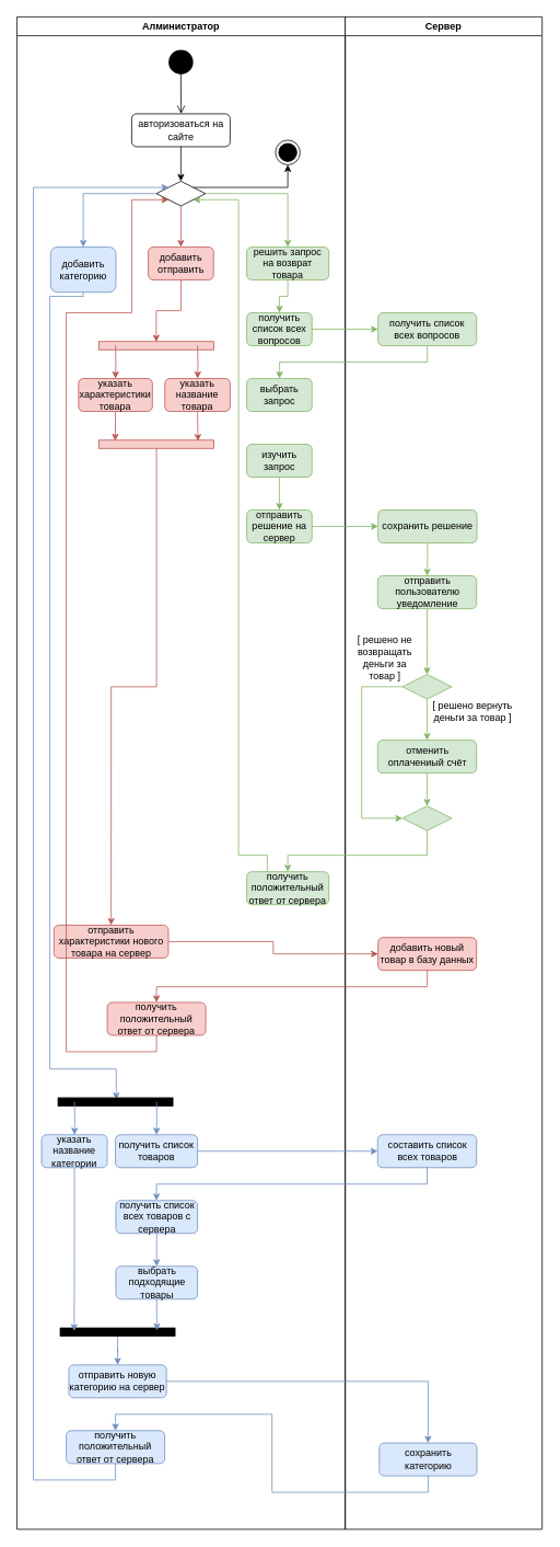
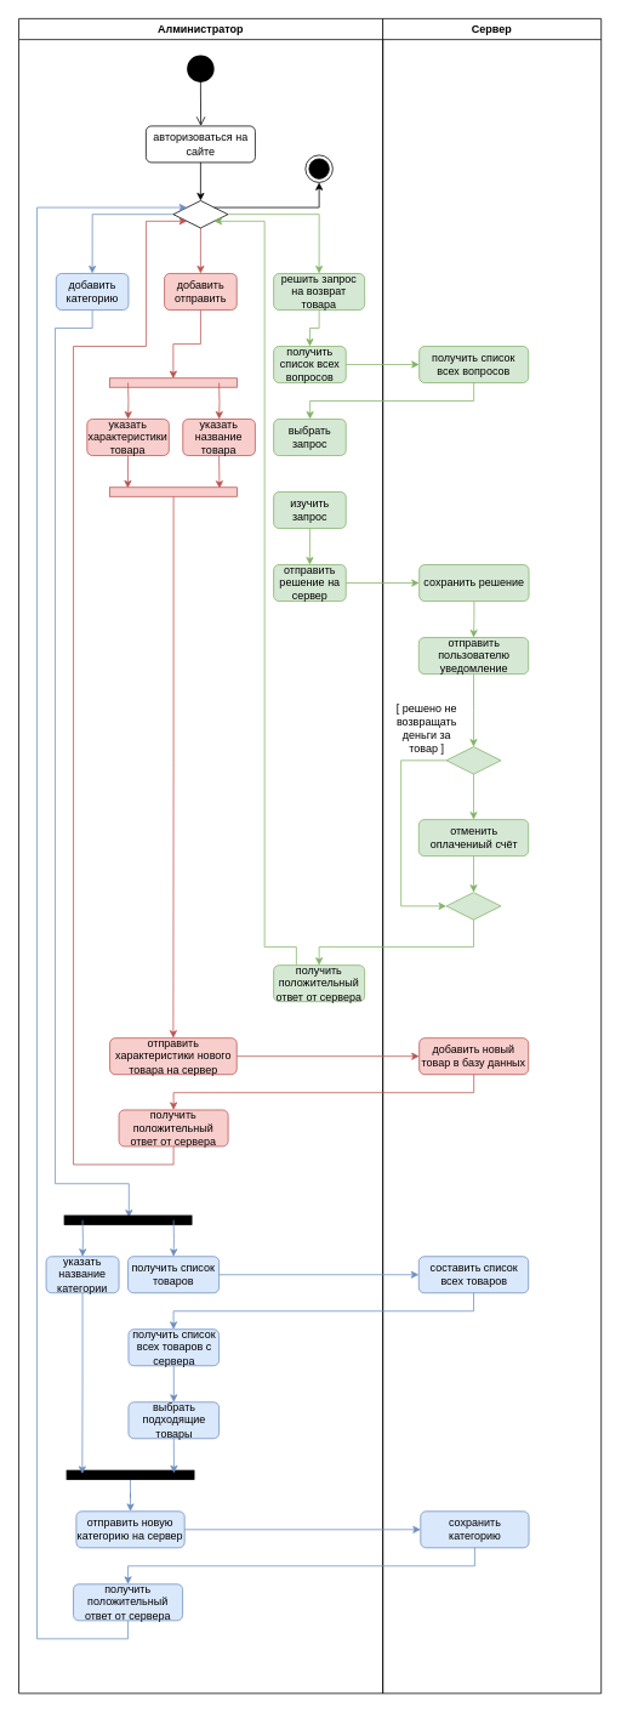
  <mxCell id="0" />
  <mxCell id="1" parent="0" />
  <mxCell id="2" value="Алминистратор" style="swimlane;whiteSpace=wrap" parent="1" vertex="1"><mxGeometry x="20" y="20" width="400" height="1840" as="geometry" /></mxCell>
  <mxCell id="3" value="" style="ellipse;shape=startState;fillColor=#000000;strokeColor=#000000;strokeWidth=8;" vertex="1" parent="2"><mxGeometry x="184.75" y="40" width="30" height="30" as="geometry" /></mxCell>
  <mxCell id="4" value="" style="edgeStyle=elbowEdgeStyle;elbow=horizontal;verticalAlign=bottom;endArrow=open;endSize=8;strokeColor=#000000;endFill=1;rounded=0;exitX=0.5;exitY=1;exitDx=0;exitDy=0;entryX=0.5;entryY=0;entryDx=0;entryDy=0;" edge="1" parent="2" source="3" target="5"><mxGeometry x="279.75" y="-72" as="geometry"><mxPoint x="294.75" y="-2" as="targetPoint" /></mxGeometry></mxCell>
  <mxCell id="5" value="авторизоваться на сайте" style="rounded=1;whiteSpace=wrap;html=1;fontFamily=Helvetica;fontSize=12;fontColor=#000000;align=center;strokeColor=#000000;fillColor=#ffffff;" vertex="1" parent="2"><mxGeometry x="139.75" y="118" width="120" height="40" as="geometry" /></mxCell>
  <mxCell id="6" style="edgeStyle=orthogonalEdgeStyle;rounded=0;orthogonalLoop=1;jettySize=auto;html=1;exitX=0.5;exitY=1;exitDx=0;exitDy=0;entryX=0.5;entryY=0;entryDx=0;entryDy=0;fillColor=#f8cecc;strokeColor=#b85450;" edge="1" parent="2" source="9" target="12"><mxGeometry relative="1" as="geometry" /></mxCell>
  <mxCell id="7" style="edgeStyle=orthogonalEdgeStyle;rounded=0;orthogonalLoop=1;jettySize=auto;html=1;exitX=1;exitY=0.5;exitDx=0;exitDy=0;entryX=0.5;entryY=0;entryDx=0;entryDy=0;fillColor=#d5e8d4;strokeColor=#82b366;" edge="1" parent="2" source="9" target="16"><mxGeometry relative="1" as="geometry" /></mxCell>
  <mxCell id="8" style="edgeStyle=orthogonalEdgeStyle;rounded=0;orthogonalLoop=1;jettySize=auto;html=1;exitX=0;exitY=0.5;exitDx=0;exitDy=0;entryX=0.5;entryY=0;entryDx=0;entryDy=0;fillColor=#dae8fc;strokeColor=#6c8ebf;" edge="1" parent="2" source="9" target="14"><mxGeometry relative="1" as="geometry" /></mxCell>
  <mxCell id="9" value="" style="rhombus;whiteSpace=wrap;html=1;strokeColor=#000000;strokeWidth=1;fillColor=#FFFFFF;" vertex="1" parent="2"><mxGeometry x="169.75" y="200" width="60" height="30" as="geometry" /></mxCell>
  <mxCell id="10" value="" style="edgeStyle=orthogonalEdgeStyle;rounded=0;orthogonalLoop=1;jettySize=auto;html=1;strokeColor=#000000;" edge="1" parent="2" source="5" target="9"><mxGeometry relative="1" as="geometry"><mxPoint x="319.75" y="158" as="sourcePoint" /><mxPoint x="319.75" y="200.0" as="targetPoint" /></mxGeometry></mxCell>
  <mxCell id="11" value="" style="edgeStyle=orthogonalEdgeStyle;rounded=0;orthogonalLoop=1;jettySize=auto;html=1;entryX=0.049;entryY=0.502;entryDx=0;entryDy=0;entryPerimeter=0;fillColor=#f8cecc;strokeColor=#b85450;" edge="1" parent="2" source="12" target="24"><mxGeometry relative="1" as="geometry"><mxPoint x="200" y="340" as="targetPoint" /></mxGeometry></mxCell>
  <mxCell id="12" value="добавить отправить" style="rounded=1;whiteSpace=wrap;html=1;fontFamily=Helvetica;fontSize=12;align=center;strokeColor=#b85450;fillColor=#f8cecc;" vertex="1" parent="2"><mxGeometry x="160" y="280" width="79.5" height="40" as="geometry" /></mxCell>
  <mxCell id="13" style="edgeStyle=orthogonalEdgeStyle;rounded=0;orthogonalLoop=1;jettySize=auto;html=1;exitX=0.5;exitY=1;exitDx=0;exitDy=0;entryX=0.217;entryY=0.493;entryDx=0;entryDy=0;entryPerimeter=0;fillColor=#dae8fc;strokeColor=#6c8ebf;" edge="1" parent="2" source="14" target="38"><mxGeometry relative="1" as="geometry"><Array as="points"><mxPoint x="81" y="340" /><mxPoint x="40" y="340" /><mxPoint x="40" y="1280" /><mxPoint x="121" y="1280" /></Array></mxGeometry></mxCell>
- <mxCell id="14" value="добавить категорию" style="rounded=1;whiteSpace=wrap;html=1;fontFamily=Helvetica;fontSize=12;align=center;strokeColor=#6c8ebf;fillColor=#dae8fc;" vertex="1" parent="2"><mxGeometry x="41" y="280" width="79.5" height="55" as="geometry" /></mxCell>
+ <mxCell id="14" value="добавить категорию" style="rounded=1;whiteSpace=wrap;html=1;fontFamily=Helvetica;fontSize=12;align=center;strokeColor=#6c8ebf;fillColor=#dae8fc;" vertex="1" parent="2"><mxGeometry x="41" y="280" width="79.5" height="40" as="geometry" /></mxCell>
  <mxCell id="15" value="" style="edgeStyle=orthogonalEdgeStyle;rounded=0;orthogonalLoop=1;jettySize=auto;html=1;fillColor=#d5e8d4;strokeColor=#82b366;" edge="1" parent="2" source="16" target="17"><mxGeometry relative="1" as="geometry" /></mxCell>
  <mxCell id="16" value="решить запрос на возврат товара" style="rounded=1;whiteSpace=wrap;html=1;fontFamily=Helvetica;fontSize=12;align=center;strokeColor=#82b366;fillColor=#d5e8d4;" vertex="1" parent="2"><mxGeometry x="280" y="280" width="100" height="40" as="geometry" /></mxCell>
  <mxCell id="17" value="получить список всех вопросов" style="rounded=1;whiteSpace=wrap;html=1;fontFamily=Helvetica;fontSize=12;align=center;strokeColor=#82b366;fillColor=#d5e8d4;" vertex="1" parent="2"><mxGeometry x="280" y="360" width="79.5" height="40" as="geometry" /></mxCell>
  <mxCell id="18" value="выбрать запрос" style="rounded=1;whiteSpace=wrap;html=1;fontFamily=Helvetica;fontSize=12;align=center;strokeColor=#82b366;fillColor=#d5e8d4;" vertex="1" parent="2"><mxGeometry x="280" y="440" width="79.5" height="40" as="geometry" /></mxCell>
  <mxCell id="19" value="" style="edgeStyle=orthogonalEdgeStyle;rounded=0;orthogonalLoop=1;jettySize=auto;html=1;fillColor=#d5e8d4;strokeColor=#82b366;" edge="1" parent="2" source="20" target="21"><mxGeometry relative="1" as="geometry" /></mxCell>
  <mxCell id="20" value="изучить запрос" style="rounded=1;whiteSpace=wrap;html=1;fontFamily=Helvetica;fontSize=12;align=center;strokeColor=#82b366;fillColor=#d5e8d4;" vertex="1" parent="2"><mxGeometry x="280" y="520" width="79.5" height="40" as="geometry" /></mxCell>
  <mxCell id="21" value="отправить решение на сервер" style="rounded=1;whiteSpace=wrap;html=1;fontFamily=Helvetica;fontSize=12;align=center;strokeColor=#82b366;fillColor=#d5e8d4;" vertex="1" parent="2"><mxGeometry x="280" y="600" width="79.5" height="40" as="geometry" /></mxCell>
  <mxCell id="22" style="edgeStyle=orthogonalEdgeStyle;rounded=0;orthogonalLoop=1;jettySize=auto;html=1;exitX=0.25;exitY=0;exitDx=0;exitDy=0;entryX=1;entryY=1;entryDx=0;entryDy=0;fillColor=#d5e8d4;strokeColor=#82b366;" edge="1" parent="2" source="23" target="9"><mxGeometry relative="1" as="geometry"><Array as="points"><mxPoint x="305" y="1020" /><mxPoint x="270" y="1020" /><mxPoint x="270" y="222" /></Array></mxGeometry></mxCell>
  <mxCell id="23" value="получить положительный ответ от сервера" style="rounded=1;whiteSpace=wrap;html=1;fontFamily=Helvetica;fontSize=12;align=center;strokeColor=#82b366;fillColor=#d5e8d4;" vertex="1" parent="2"><mxGeometry x="280" y="1040" width="100" height="40" as="geometry" /></mxCell>
  <mxCell id="24" value="" style="html=1;points=[];perimeter=orthogonalPerimeter;rotation=90;fillColor=#f8cecc;strokeColor=#b85450;" vertex="1" parent="2"><mxGeometry x="165" y="330" width="10" height="140" as="geometry" /></mxCell>
  <mxCell id="25" value="" style="edgeStyle=orthogonalEdgeStyle;rounded=0;orthogonalLoop=1;jettySize=auto;html=1;fillColor=#f8cecc;strokeColor=#b85450;" edge="1" parent="2" target="27"><mxGeometry relative="1" as="geometry"><mxPoint x="220" y="400" as="sourcePoint" /></mxGeometry></mxCell>
  <mxCell id="26" style="edgeStyle=orthogonalEdgeStyle;rounded=0;orthogonalLoop=1;jettySize=auto;html=1;exitX=0.5;exitY=1;exitDx=0;exitDy=0;entryX=0.12;entryY=0.139;entryDx=0;entryDy=0;entryPerimeter=0;fillColor=#f8cecc;strokeColor=#b85450;" edge="1" parent="2" source="27" target="32"><mxGeometry relative="1" as="geometry" /></mxCell>
  <mxCell id="27" value="указать название товара" style="rounded=1;whiteSpace=wrap;html=1;fontFamily=Helvetica;fontSize=12;align=center;strokeColor=#b85450;fillColor=#f8cecc;" vertex="1" parent="2"><mxGeometry x="180.25" y="440" width="79.5" height="40" as="geometry" /></mxCell>
  <mxCell id="28" value="" style="edgeStyle=orthogonalEdgeStyle;rounded=0;orthogonalLoop=1;jettySize=auto;html=1;fillColor=#f8cecc;strokeColor=#b85450;" edge="1" parent="2" target="30"><mxGeometry relative="1" as="geometry"><mxPoint x="120" y="400" as="sourcePoint" /></mxGeometry></mxCell>
  <mxCell id="29" style="edgeStyle=orthogonalEdgeStyle;rounded=0;orthogonalLoop=1;jettySize=auto;html=1;exitX=0.5;exitY=1;exitDx=0;exitDy=0;entryX=0.08;entryY=0.859;entryDx=0;entryDy=0;entryPerimeter=0;fillColor=#f8cecc;strokeColor=#b85450;" edge="1" parent="2" source="30" target="32"><mxGeometry relative="1" as="geometry" /></mxCell>
  <mxCell id="30" value="указать характеристики товара" style="rounded=1;whiteSpace=wrap;html=1;fontFamily=Helvetica;fontSize=12;align=center;strokeColor=#b85450;fillColor=#f8cecc;" vertex="1" parent="2"><mxGeometry x="75" y="440" width="90" height="40" as="geometry" /></mxCell>
  <mxCell id="31" value="" style="edgeStyle=orthogonalEdgeStyle;rounded=0;orthogonalLoop=1;jettySize=auto;html=1;entryX=0.5;entryY=0;entryDx=0;entryDy=0;fillColor=#f8cecc;strokeColor=#b85450;" edge="1" parent="2" source="32" target="33"><mxGeometry relative="1" as="geometry"><mxPoint x="170" y="695" as="targetPoint" /></mxGeometry></mxCell>
  <mxCell id="32" value="" style="html=1;points=[];perimeter=orthogonalPerimeter;rotation=90;fillColor=#f8cecc;strokeColor=#b85450;" vertex="1" parent="2"><mxGeometry x="165" y="450" width="10" height="140" as="geometry" /></mxCell>
- <mxCell id="33" value="отправить характеристики нового товара на сервер" style="rounded=1;whiteSpace=wrap;html=1;fontFamily=Helvetica;fontSize=12;align=center;strokeColor=#b85450;fillColor=#f8cecc;" vertex="1" parent="2"><mxGeometry x="45" y="1105" width="139.5" height="40" as="geometry" /></mxCell>
+ <mxCell id="33" value="отправить характеристики нового товара на сервер" style="rounded=1;whiteSpace=wrap;html=1;fontFamily=Helvetica;fontSize=12;align=center;strokeColor=#b85450;fillColor=#f8cecc;" vertex="1" parent="2"><mxGeometry x="100" y="1120" width="139.5" height="40" as="geometry" /></mxCell>
  <mxCell id="34" style="edgeStyle=orthogonalEdgeStyle;rounded=0;orthogonalLoop=1;jettySize=auto;html=1;exitX=0.5;exitY=1;exitDx=0;exitDy=0;entryX=0;entryY=1;entryDx=0;entryDy=0;fillColor=#f8cecc;strokeColor=#b85450;" edge="1" parent="2" source="35" target="9"><mxGeometry relative="1" as="geometry"><Array as="points"><mxPoint x="170" y="1259" /><mxPoint x="60" y="1259" /><mxPoint x="60" y="360" /><mxPoint x="140" y="360" /><mxPoint x="140" y="222" /></Array></mxGeometry></mxCell>
  <mxCell id="35" value="получить положительный ответ от сервера" style="rounded=1;whiteSpace=wrap;html=1;fontFamily=Helvetica;fontSize=12;align=center;strokeColor=#b85450;fillColor=#f8cecc;" vertex="1" parent="2"><mxGeometry x="110" y="1199" width="120" height="40" as="geometry" /></mxCell>
  <mxCell id="36" value="" style="ellipse;html=1;shape=endState;fillColor=#000000;strokeColor=#000000;" vertex="1" parent="2"><mxGeometry x="315" y="150" width="30" height="30" as="geometry" /></mxCell>
  <mxCell id="37" style="edgeStyle=orthogonalEdgeStyle;rounded=0;orthogonalLoop=1;jettySize=auto;html=1;exitX=1;exitY=0;exitDx=0;exitDy=0;entryX=0.5;entryY=1;entryDx=0;entryDy=0;" edge="1" parent="2" source="9" target="36"><mxGeometry relative="1" as="geometry"><mxPoint x="60" y="180" as="targetPoint" /></mxGeometry></mxCell>
  <mxCell id="38" value="" style="html=1;points=[];perimeter=orthogonalPerimeter;rotation=90;fillColor=#000000;" vertex="1" parent="2"><mxGeometry x="115" y="1250" width="10" height="140" as="geometry" /></mxCell>
  <mxCell id="39" value="" style="edgeStyle=orthogonalEdgeStyle;rounded=0;orthogonalLoop=1;jettySize=auto;html=1;fillColor=#dae8fc;strokeColor=#6c8ebf;" edge="1" parent="2" target="40"><mxGeometry relative="1" as="geometry"><mxPoint x="170" y="1320" as="sourcePoint" /></mxGeometry></mxCell>
  <mxCell id="40" value="получить список товаров" style="rounded=1;whiteSpace=wrap;html=1;fontFamily=Helvetica;fontSize=12;align=center;strokeColor=#6c8ebf;fillColor=#dae8fc;" vertex="1" parent="2"><mxGeometry x="120" y="1360" width="100" height="40" as="geometry" /></mxCell>
  <mxCell id="41" value="" style="edgeStyle=orthogonalEdgeStyle;rounded=0;orthogonalLoop=1;jettySize=auto;html=1;fillColor=#dae8fc;strokeColor=#6c8ebf;" edge="1" parent="2" target="42"><mxGeometry relative="1" as="geometry"><mxPoint x="70" y="1320" as="sourcePoint" /></mxGeometry></mxCell>
  <mxCell id="42" value="указать название категории" style="rounded=1;whiteSpace=wrap;html=1;fontFamily=Helvetica;fontSize=12;align=center;strokeColor=#6c8ebf;fillColor=#dae8fc;" vertex="1" parent="2"><mxGeometry x="30" y="1360" width="80" height="40" as="geometry" /></mxCell>
  <mxCell id="43" value="" style="edgeStyle=orthogonalEdgeStyle;rounded=0;orthogonalLoop=1;jettySize=auto;html=1;entryX=0;entryY=0;entryDx=0;entryDy=0;exitX=0.5;exitY=1;exitDx=0;exitDy=0;fillColor=#dae8fc;strokeColor=#6c8ebf;" edge="1" parent="2" source="48" target="9"><mxGeometry relative="1" as="geometry"><mxPoint x="40" y="1530" as="sourcePoint" /><mxPoint x="122.62" y="1655" as="targetPoint" /><Array as="points"><mxPoint x="120" y="1780" /><mxPoint x="20" y="1780" /><mxPoint x="20" y="208" /></Array></mxGeometry></mxCell>
  <mxCell id="44" value="" style="edgeStyle=orthogonalEdgeStyle;rounded=0;orthogonalLoop=1;jettySize=auto;html=1;entryX=0.5;entryY=0;entryDx=0;entryDy=0;fillColor=#dae8fc;strokeColor=#6c8ebf;" edge="1" parent="2" source="45" target="47"><mxGeometry relative="1" as="geometry"><mxPoint x="122.62" y="1815" as="targetPoint" /></mxGeometry></mxCell>
  <mxCell id="45" value="" style="html=1;points=[];perimeter=orthogonalPerimeter;rotation=90;fillColor=#000000;" vertex="1" parent="2"><mxGeometry x="117.62" y="1530" width="10" height="140" as="geometry" /></mxCell>
  <mxCell id="46" style="edgeStyle=orthogonalEdgeStyle;rounded=0;orthogonalLoop=1;jettySize=auto;html=1;exitX=0.5;exitY=1;exitDx=0;exitDy=0;entryX=0.383;entryY=0.878;entryDx=0;entryDy=0;entryPerimeter=0;fillColor=#dae8fc;strokeColor=#6c8ebf;" edge="1" parent="2" source="42" target="45"><mxGeometry relative="1" as="geometry" /></mxCell>
  <mxCell id="47" value="отправить новую категорию на сервер" style="rounded=1;whiteSpace=wrap;html=1;fontFamily=Helvetica;fontSize=12;align=center;strokeColor=#6c8ebf;fillColor=#dae8fc;" vertex="1" parent="2"><mxGeometry x="63.12" y="1640" width="119" height="40" as="geometry" /></mxCell>
  <mxCell id="48" value="получить положительный ответ от сервера" style="rounded=1;whiteSpace=wrap;html=1;fontFamily=Helvetica;fontSize=12;align=center;strokeColor=#6c8ebf;fillColor=#dae8fc;" vertex="1" parent="2"><mxGeometry x="60" y="1720" width="120" height="40" as="geometry" /></mxCell>
  <mxCell id="49" value="" style="edgeStyle=orthogonalEdgeStyle;rounded=0;orthogonalLoop=1;jettySize=auto;html=1;fillColor=#dae8fc;strokeColor=#6c8ebf;" edge="1" parent="2" source="50" target="52"><mxGeometry relative="1" as="geometry" /></mxCell>
  <mxCell id="50" value="получить список всех товаров с сервера" style="rounded=1;whiteSpace=wrap;html=1;fontFamily=Helvetica;fontSize=12;align=center;strokeColor=#6c8ebf;fillColor=#dae8fc;" vertex="1" parent="2"><mxGeometry x="120.5" y="1440" width="99.5" height="40" as="geometry" /></mxCell>
  <mxCell id="51" style="edgeStyle=orthogonalEdgeStyle;rounded=0;orthogonalLoop=1;jettySize=auto;html=1;exitX=0.5;exitY=1;exitDx=0;exitDy=0;entryX=0.3;entryY=0.158;entryDx=0;entryDy=0;entryPerimeter=0;fillColor=#dae8fc;strokeColor=#6c8ebf;" edge="1" parent="2" source="52" target="45"><mxGeometry relative="1" as="geometry" /></mxCell>
  <mxCell id="52" value="выбрать подходящие товары" style="rounded=1;whiteSpace=wrap;html=1;fontFamily=Helvetica;fontSize=12;align=center;strokeColor=#6c8ebf;fillColor=#dae8fc;" vertex="1" parent="2"><mxGeometry x="120.5" y="1520" width="99.5" height="40" as="geometry" /></mxCell>
  <mxCell id="53" value="Сервер" style="swimlane;whiteSpace=wrap" parent="1" vertex="1"><mxGeometry x="420" y="20" width="240" height="1840" as="geometry" /></mxCell>
  <mxCell id="54" value="получить список всех вопросов" style="rounded=1;whiteSpace=wrap;html=1;fontFamily=Helvetica;fontSize=12;align=center;strokeColor=#82b366;fillColor=#d5e8d4;" vertex="1" parent="53"><mxGeometry x="40" y="360" width="120" height="40" as="geometry" /></mxCell>
  <mxCell id="55" value="" style="edgeStyle=orthogonalEdgeStyle;rounded=0;orthogonalLoop=1;jettySize=auto;html=1;fillColor=#d5e8d4;strokeColor=#82b366;" edge="1" parent="53" source="56" target="58"><mxGeometry relative="1" as="geometry" /></mxCell>
  <mxCell id="56" value="сохранить решение" style="rounded=1;whiteSpace=wrap;html=1;fontFamily=Helvetica;fontSize=12;align=center;strokeColor=#82b366;fillColor=#d5e8d4;" vertex="1" parent="53"><mxGeometry x="40" y="600" width="120.5" height="40" as="geometry" /></mxCell>
  <mxCell id="57" value="" style="edgeStyle=orthogonalEdgeStyle;rounded=0;orthogonalLoop=1;jettySize=auto;html=1;entryX=0.5;entryY=0;entryDx=0;entryDy=0;fillColor=#d5e8d4;strokeColor=#82b366;" edge="1" parent="53" source="58" target="59"><mxGeometry relative="1" as="geometry"><mxPoint x="99.75" y="800" as="targetPoint" /></mxGeometry></mxCell>
  <mxCell id="58" value="отправить пользователю уведомление" style="rounded=1;whiteSpace=wrap;html=1;fontFamily=Helvetica;fontSize=12;align=center;strokeColor=#82b366;fillColor=#d5e8d4;" vertex="1" parent="53"><mxGeometry x="39.5" y="680" width="120.5" height="40" as="geometry" /></mxCell>
  <mxCell id="59" value="" style="rhombus;whiteSpace=wrap;html=1;strokeColor=#82b366;strokeWidth=1;fillColor=#d5e8d4;" vertex="1" parent="53"><mxGeometry x="69.75" y="800" width="60" height="30" as="geometry" /></mxCell>
  <mxCell id="60" style="edgeStyle=orthogonalEdgeStyle;rounded=0;orthogonalLoop=1;jettySize=auto;html=1;exitX=0.5;exitY=1;exitDx=0;exitDy=0;entryX=0.5;entryY=0;entryDx=0;entryDy=0;fillColor=#d5e8d4;strokeColor=#82b366;" edge="1" parent="53" source="61" target="64"><mxGeometry relative="1" as="geometry" /></mxCell>
  <mxCell id="61" value="отменить оплачениый счёт" style="rounded=1;whiteSpace=wrap;html=1;fontFamily=Helvetica;fontSize=12;align=center;strokeColor=#82b366;fillColor=#d5e8d4;" vertex="1" parent="53"><mxGeometry x="39.5" y="880" width="120.5" height="40" as="geometry" /></mxCell>
  <mxCell id="62" style="edgeStyle=orthogonalEdgeStyle;rounded=0;orthogonalLoop=1;jettySize=auto;html=1;exitX=0.5;exitY=1;exitDx=0;exitDy=0;entryX=0.5;entryY=0;entryDx=0;entryDy=0;fillColor=#d5e8d4;strokeColor=#82b366;" edge="1" parent="53" source="59" target="61"><mxGeometry relative="1" as="geometry"><mxPoint x="100" y="860" as="targetPoint" /></mxGeometry></mxCell>
- <mxCell id="63" value="[ решено вернуть&lt;br&gt;деньги за товар ]" style="text;html=1;align=center;verticalAlign=middle;resizable=0;points=[];autosize=1;" vertex="1" parent="53"><mxGeometry x="100" y="830" width="110" height="30" as="geometry" /></mxCell>
  <mxCell id="64" value="" style="rhombus;whiteSpace=wrap;html=1;strokeColor=#82b366;strokeWidth=1;fillColor=#d5e8d4;" vertex="1" parent="53"><mxGeometry x="69.75" y="960" width="60" height="30" as="geometry" /></mxCell>
  <mxCell id="65" style="edgeStyle=orthogonalEdgeStyle;rounded=0;orthogonalLoop=1;jettySize=auto;html=1;exitX=0.5;exitY=1;exitDx=0;exitDy=0;fillColor=#d5e8d4;strokeColor=#82b366;" edge="1" parent="53" source="64" target="64"><mxGeometry relative="1" as="geometry" /></mxCell>
  <mxCell id="66" style="edgeStyle=orthogonalEdgeStyle;rounded=0;orthogonalLoop=1;jettySize=auto;html=1;exitX=0;exitY=0.5;exitDx=0;exitDy=0;entryX=0;entryY=0.5;entryDx=0;entryDy=0;fillColor=#d5e8d4;strokeColor=#82b366;" edge="1" parent="53" source="59" target="64"><mxGeometry relative="1" as="geometry"><mxPoint x="30" y="960" as="targetPoint" /><Array as="points"><mxPoint x="20" y="815" /><mxPoint x="20" y="975" /></Array></mxGeometry></mxCell>
  <mxCell id="67" value="[ решено не&lt;br&gt;возвращать&lt;br&gt;деньги за&lt;br&gt;товар ]" style="text;html=1;align=center;verticalAlign=middle;resizable=0;points=[];autosize=1;" vertex="1" parent="53"><mxGeometry x="8" y="750" width="80" height="60" as="geometry" /></mxCell>
  <mxCell id="68" value="добавить новый товар в базу данных" style="rounded=1;whiteSpace=wrap;html=1;fontFamily=Helvetica;fontSize=12;align=center;strokeColor=#b85450;fillColor=#f8cecc;" vertex="1" parent="53"><mxGeometry x="40" y="1120" width="120" height="40" as="geometry" /></mxCell>
- <mxCell id="69" value="сохранить категорию" style="rounded=1;whiteSpace=wrap;html=1;fontFamily=Helvetica;fontSize=12;align=center;strokeColor=#6c8ebf;fillColor=#dae8fc;" vertex="1" parent="53"><mxGeometry x="41.5" y="1735" width="119" height="40" as="geometry" /></mxCell>
+ <mxCell id="69" value="сохранить категорию" style="rounded=1;whiteSpace=wrap;html=1;fontFamily=Helvetica;fontSize=12;align=center;strokeColor=#6c8ebf;fillColor=#dae8fc;" vertex="1" parent="53"><mxGeometry x="41.5" y="1640" width="119" height="40" as="geometry" /></mxCell>
  <mxCell id="70" value="составить список всех товаров" style="rounded=1;whiteSpace=wrap;html=1;fontFamily=Helvetica;fontSize=12;align=center;strokeColor=#6c8ebf;fillColor=#dae8fc;" vertex="1" parent="53"><mxGeometry x="39.5" y="1360" width="120.5" height="40" as="geometry" /></mxCell>
  <mxCell id="71" value="" style="edgeStyle=orthogonalEdgeStyle;rounded=0;orthogonalLoop=1;jettySize=auto;html=1;fillColor=#d5e8d4;strokeColor=#82b366;" edge="1" parent="1" source="17" target="54"><mxGeometry relative="1" as="geometry" /></mxCell>
  <mxCell id="72" value="" style="edgeStyle=orthogonalEdgeStyle;rounded=0;orthogonalLoop=1;jettySize=auto;html=1;fillColor=#d5e8d4;strokeColor=#82b366;" edge="1" parent="1" source="54" target="18"><mxGeometry relative="1" as="geometry"><Array as="points"><mxPoint x="520" y="440" /><mxPoint x="340" y="440" /></Array></mxGeometry></mxCell>
  <mxCell id="73" value="" style="edgeStyle=orthogonalEdgeStyle;rounded=0;orthogonalLoop=1;jettySize=auto;html=1;fillColor=#d5e8d4;strokeColor=#82b366;" edge="1" parent="1" source="21" target="56"><mxGeometry relative="1" as="geometry" /></mxCell>
  <mxCell id="74" style="edgeStyle=orthogonalEdgeStyle;rounded=0;orthogonalLoop=1;jettySize=auto;html=1;exitX=0.5;exitY=1;exitDx=0;exitDy=0;entryX=0.5;entryY=0;entryDx=0;entryDy=0;fillColor=#d5e8d4;strokeColor=#82b366;" edge="1" parent="1" source="64" target="23"><mxGeometry relative="1" as="geometry"><mxPoint x="320" y="1060" as="targetPoint" /><Array as="points"><mxPoint x="520" y="1040" /><mxPoint x="350" y="1040" /></Array></mxGeometry></mxCell>
  <mxCell id="75" value="" style="edgeStyle=orthogonalEdgeStyle;rounded=0;orthogonalLoop=1;jettySize=auto;html=1;fillColor=#f8cecc;strokeColor=#b85450;" edge="1" parent="1" source="33" target="68"><mxGeometry relative="1" as="geometry" /></mxCell>
  <mxCell id="76" value="" style="edgeStyle=orthogonalEdgeStyle;rounded=0;orthogonalLoop=1;jettySize=auto;html=1;fillColor=#f8cecc;strokeColor=#b85450;" edge="1" parent="1" source="68" target="35"><mxGeometry relative="1" as="geometry"><Array as="points"><mxPoint x="520" y="1200" /><mxPoint x="190" y="1200" /></Array></mxGeometry></mxCell>
  <mxCell id="77" value="" style="edgeStyle=orthogonalEdgeStyle;rounded=0;orthogonalLoop=1;jettySize=auto;html=1;fillColor=#dae8fc;strokeColor=#6c8ebf;" edge="1" parent="1" source="47" target="69"><mxGeometry relative="1" as="geometry" /></mxCell>
  <mxCell id="78" style="edgeStyle=orthogonalEdgeStyle;rounded=0;orthogonalLoop=1;jettySize=auto;html=1;exitX=0.5;exitY=1;exitDx=0;exitDy=0;entryX=0.5;entryY=0;entryDx=0;entryDy=0;fillColor=#dae8fc;strokeColor=#6c8ebf;" edge="1" parent="1" source="69" target="48"><mxGeometry relative="1" as="geometry" /></mxCell>
  <mxCell id="79" value="" style="edgeStyle=orthogonalEdgeStyle;rounded=0;orthogonalLoop=1;jettySize=auto;html=1;fillColor=#dae8fc;strokeColor=#6c8ebf;" edge="1" parent="1" source="40" target="70"><mxGeometry relative="1" as="geometry" /></mxCell>
  <mxCell id="80" value="" style="edgeStyle=orthogonalEdgeStyle;rounded=0;orthogonalLoop=1;jettySize=auto;html=1;fillColor=#dae8fc;strokeColor=#6c8ebf;" edge="1" parent="1" source="70" target="50"><mxGeometry relative="1" as="geometry"><Array as="points"><mxPoint x="520" y="1440" /><mxPoint x="190" y="1440" /></Array></mxGeometry></mxCell>
